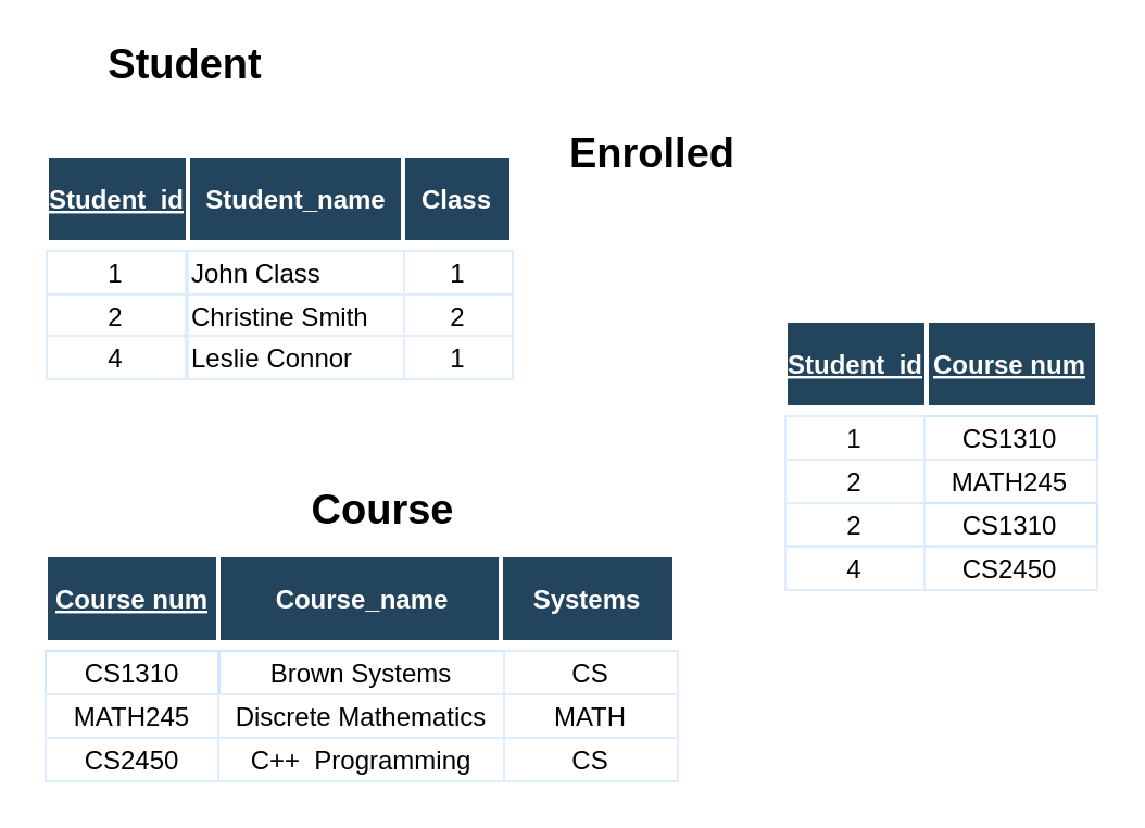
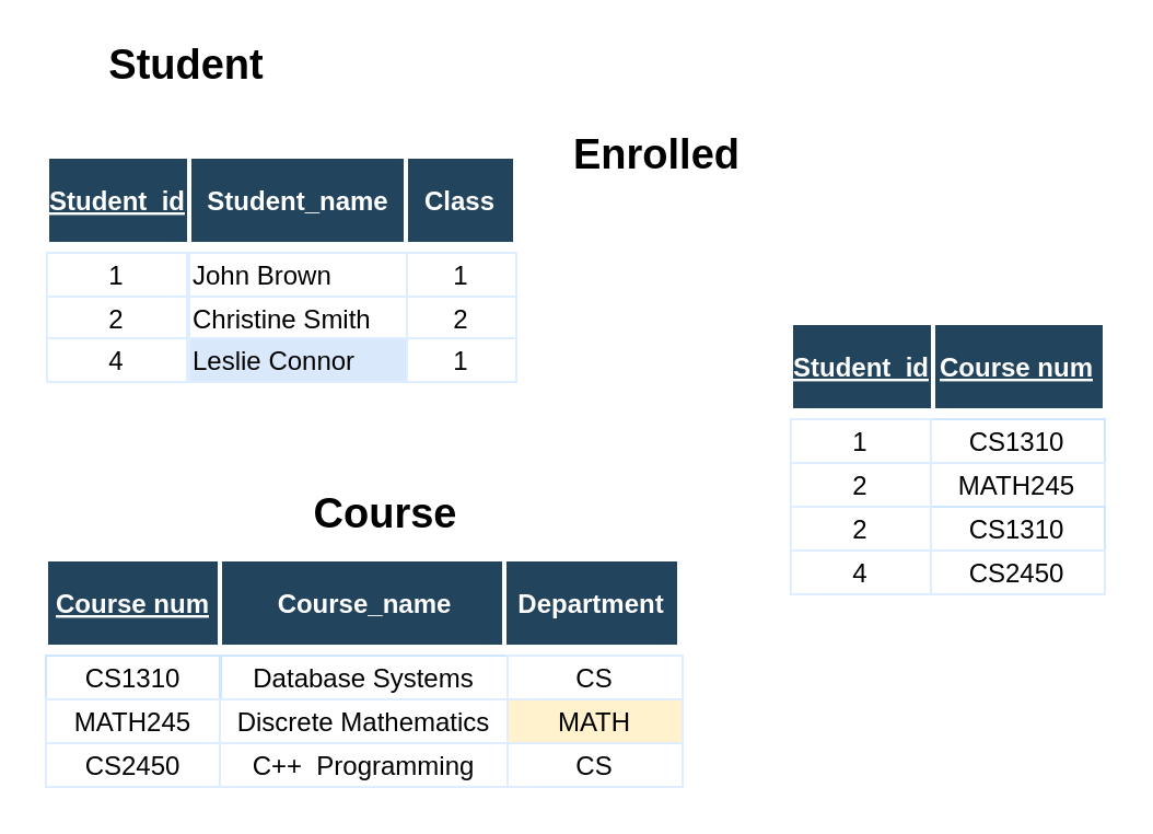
  <mxCell id="0" />
  <mxCell id="1" parent="0" />
- <mxCell id="2" value="John Class" style="align=left;strokeColor=#DEEDFF" parent="1" vertex="1"><mxGeometry x="86" y="115" width="100" height="20" as="geometry" /></mxCell>
+ <mxCell id="2" value="John Brown" style="align=left;strokeColor=#DEEDFF" parent="1" vertex="1"><mxGeometry x="86" y="115" width="100" height="20" as="geometry" /></mxCell>
  <mxCell id="3" value="Christine Smith" style="align=left;strokeColor=#DEEDFF" parent="1" vertex="1"><mxGeometry x="86" y="135" width="100" height="20" as="geometry" /></mxCell>
- <mxCell id="4" value="Leslie Connor" style="align=left;strokeColor=#DEEDFF" parent="1" vertex="1"><mxGeometry x="86" y="154" width="100" height="20" as="geometry" /></mxCell>
+ <mxCell id="4" value="Leslie Connor" style="align=left;strokeColor=#DEEDFF;fillColor=#dae8fc;" parent="1" vertex="1"><mxGeometry x="86" y="154" width="100" height="20" as="geometry" /></mxCell>
  <mxCell id="5" value="Student_name" style="fillColor=#23445D;strokeColor=#FFFFFF;strokeWidth=2;fontColor=#FFFFFF;fontStyle=1" parent="1" vertex="1"><mxGeometry x="86" y="71" width="100" height="40" as="geometry" /></mxCell>
  <mxCell id="6" value="1" style="strokeColor=#DEEDFF" parent="1" vertex="1"><mxGeometry x="185.5" y="115" width="50" height="20" as="geometry" /></mxCell>
  <mxCell id="7" value="2" style="strokeColor=#DEEDFF" parent="1" vertex="1"><mxGeometry x="185.5" y="135" width="50" height="20" as="geometry" /></mxCell>
  <mxCell id="8" value="1" style="strokeColor=#DEEDFF" parent="1" vertex="1"><mxGeometry x="185.5" y="154" width="50" height="20" as="geometry" /></mxCell>
  <mxCell id="9" value="Class" style="fillColor=#23445D;strokeColor=#FFFFFF;strokeWidth=2;fontColor=#FFFFFF;fontStyle=1" parent="1" vertex="1"><mxGeometry x="185" y="71" width="50" height="40.0" as="geometry" /></mxCell>
  <mxCell id="10" value="Student" style="text;html=1;strokeColor=none;fillColor=none;align=center;verticalAlign=middle;whiteSpace=wrap;rounded=0;fontSize=19;fontStyle=1" parent="1" vertex="1"><mxGeometry x="65" y="20" width="40" height="20" as="geometry" /></mxCell>
  <mxCell id="11" value="1" style="strokeColor=#DEEDFF" parent="1" vertex="1"><mxGeometry x="21" y="115" width="64" height="20" as="geometry" /></mxCell>
  <mxCell id="12" value="2" style="strokeColor=#DEEDFF" parent="1" vertex="1"><mxGeometry x="21" y="135" width="64" height="20" as="geometry" /></mxCell>
  <mxCell id="13" value="4" style="strokeColor=#DEEDFF" parent="1" vertex="1"><mxGeometry x="21" y="154" width="64" height="20" as="geometry" /></mxCell>
  <mxCell id="14" value="Student_id" style="fillColor=#23445D;strokeColor=#FFFFFF;strokeWidth=2;fontColor=#FFFFFF;fontStyle=5" parent="1" vertex="1"><mxGeometry x="21" y="71" width="65" height="40" as="geometry" /></mxCell>
  <mxCell id="15" value="CS1310" style="strokeColor=#CCE7FF;fillColor=none;" vertex="1" parent="1"><mxGeometry x="424.5" y="191" width="80.0" height="20" as="geometry" /></mxCell>
  <mxCell id="16" value="MATH245" style="strokeColor=#DEEDFF" vertex="1" parent="1"><mxGeometry x="424.5" y="211" width="80.0" height="20" as="geometry" /></mxCell>
  <mxCell id="17" value="CS1310" style="strokeColor=#CCE7FF;fillColor=none;" vertex="1" parent="1"><mxGeometry x="424.5" y="231" width="80.0" height="20" as="geometry" /></mxCell>
  <mxCell id="18" value="CS2450" style="strokeColor=#DEEDFF" vertex="1" parent="1"><mxGeometry x="424.5" y="251" width="80.0" height="20" as="geometry" /></mxCell>
  <mxCell id="19" value="Course num" style="fillColor=#23445D;strokeColor=#FFFFFF;strokeWidth=2;fontColor=#FFFFFF;fontStyle=5" vertex="1" parent="1"><mxGeometry x="424.5" y="147" width="80.0" height="40.0" as="geometry" /></mxCell>
  <mxCell id="20" value="Enrolled" style="text;html=1;strokeColor=none;fillColor=none;align=center;verticalAlign=middle;whiteSpace=wrap;rounded=0;fontSize=19;fontStyle=1" vertex="1" parent="1"><mxGeometry x="280" y="61" width="40" height="20" as="geometry" /></mxCell>
  <mxCell id="21" value="1" style="strokeColor=#DEEDFF" vertex="1" parent="1"><mxGeometry x="361" y="191" width="64" height="20" as="geometry" /></mxCell>
  <mxCell id="22" value="2" style="strokeColor=#DEEDFF" vertex="1" parent="1"><mxGeometry x="361" y="211" width="64" height="20" as="geometry" /></mxCell>
  <mxCell id="23" value="2" style="strokeColor=#DEEDFF" vertex="1" parent="1"><mxGeometry x="361" y="231" width="64" height="20" as="geometry" /></mxCell>
  <mxCell id="24" value="4" style="strokeColor=#DEEDFF" vertex="1" parent="1"><mxGeometry x="361" y="251" width="64" height="20" as="geometry" /></mxCell>
  <mxCell id="25" value="Student_id" style="fillColor=#23445D;strokeColor=#FFFFFF;strokeWidth=2;fontColor=#FFFFFF;fontStyle=5" vertex="1" parent="1"><mxGeometry x="361" y="147" width="65" height="40" as="geometry" /></mxCell>
  <mxCell id="26" value="CS1310" style="strokeColor=#CCE7FF;fillColor=none;" vertex="1" parent="1"><mxGeometry x="20.5" y="299" width="80.0" height="20" as="geometry" /></mxCell>
- <mxCell id="27" value="Brown Systems" style="strokeColor=#CCE7FF;fillColor=none;" vertex="1" parent="1"><mxGeometry x="100" y="299" width="132" height="20" as="geometry" /></mxCell>
+ <mxCell id="27" value="Database Systems" style="strokeColor=#CCE7FF;fillColor=none;" vertex="1" parent="1"><mxGeometry x="100" y="299" width="132" height="20" as="geometry" /></mxCell>
  <mxCell id="28" value="CS" style="strokeColor=#DEEDFF" vertex="1" parent="1"><mxGeometry x="231.5" y="299" width="80.0" height="20" as="geometry" /></mxCell>
  <mxCell id="29" value="MATH245" style="strokeColor=#DEEDFF" vertex="1" parent="1"><mxGeometry x="20.5" y="319" width="80.0" height="20" as="geometry" /></mxCell>
  <mxCell id="30" value="Discrete Mathematics" style="strokeColor=#DEEDFF" vertex="1" parent="1"><mxGeometry x="100" y="319" width="132" height="20" as="geometry" /></mxCell>
- <mxCell id="31" value="MATH" style="strokeColor=#DEEDFF" vertex="1" parent="1"><mxGeometry x="231.5" y="319" width="80.0" height="20" as="geometry" /></mxCell>
+ <mxCell id="31" value="MATH" style="strokeColor=#DEEDFF;fillColor=#fff2cc;" vertex="1" parent="1"><mxGeometry x="231.5" y="319" width="80.0" height="20" as="geometry" /></mxCell>
  <mxCell id="32" value="CS2450" style="strokeColor=#DEEDFF" vertex="1" parent="1"><mxGeometry x="20.5" y="339" width="80.0" height="20" as="geometry" /></mxCell>
  <mxCell id="33" value="C++  Programming" style="strokeColor=#DEEDFF" vertex="1" parent="1"><mxGeometry x="100" y="339" width="132" height="20" as="geometry" /></mxCell>
  <mxCell id="34" value="CS" style="strokeColor=#DEEDFF" vertex="1" parent="1"><mxGeometry x="231.5" y="339" width="80.0" height="20" as="geometry" /></mxCell>
  <mxCell id="35" value="Course num" style="fillColor=#23445D;strokeColor=#FFFFFF;strokeWidth=2;fontColor=#FFFFFF;fontStyle=5" vertex="1" parent="1"><mxGeometry x="20.5" y="255" width="80.0" height="40.0" as="geometry" /></mxCell>
  <mxCell id="36" value="Course_name" style="fillColor=#23445D;strokeColor=#FFFFFF;strokeWidth=2;fontColor=#FFFFFF;fontStyle=1" vertex="1" parent="1"><mxGeometry x="100" y="255" width="133" height="40" as="geometry" /></mxCell>
- <mxCell id="37" value="Systems" style="fillColor=#23445D;strokeColor=#FFFFFF;strokeWidth=2;fontColor=#FFFFFF;fontStyle=1" vertex="1" parent="1"><mxGeometry x="230" y="255" width="80.0" height="40.0" as="geometry" /></mxCell>
+ <mxCell id="37" value="Department" style="fillColor=#23445D;strokeColor=#FFFFFF;strokeWidth=2;fontColor=#FFFFFF;fontStyle=1" vertex="1" parent="1"><mxGeometry x="230" y="255" width="80.0" height="40.0" as="geometry" /></mxCell>
  <mxCell id="38" value="Course" style="text;html=1;strokeColor=none;fillColor=none;align=center;verticalAlign=middle;whiteSpace=wrap;rounded=0;fontSize=19;fontStyle=1" vertex="1" parent="1"><mxGeometry x="155.5" y="225" width="40" height="20" as="geometry" /></mxCell>
